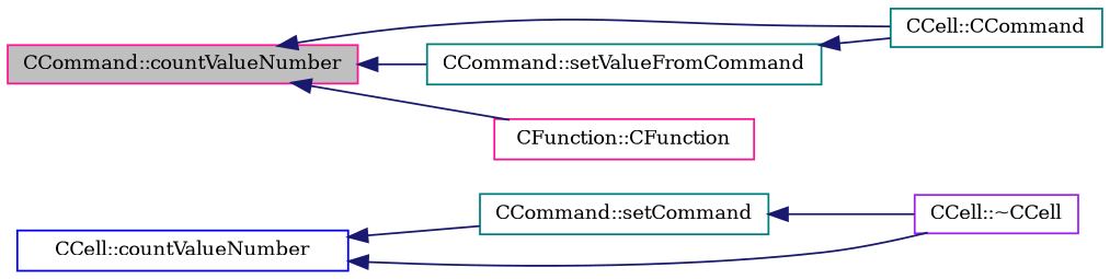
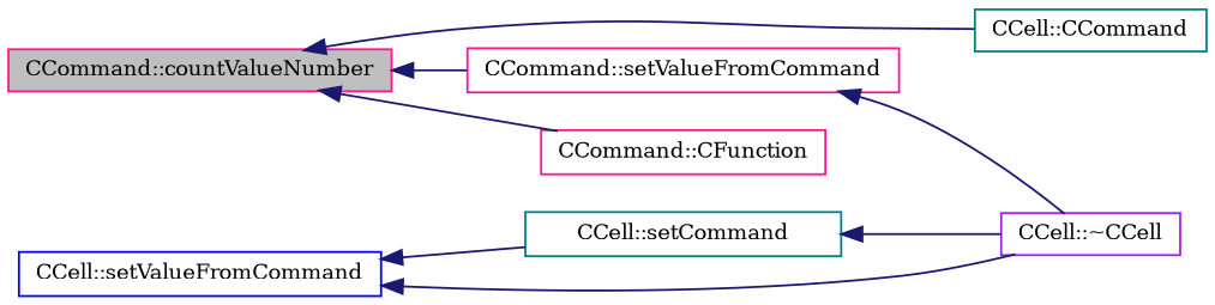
  digraph {
    fontname="DejaVu Serif"
    rankdir=LR
    node [color=deeppink fillcolor=white fontname="DejaVu Serif" fontsize=10 shape=record style=filled]
    edge [color=midnightblue dir=back fontname="DejaVu Serif" fontsize=10 labelfontname=Helvetica labelfontsize=10 style=solid]
    n1 [fillcolor=grey75 fontcolor=black height=0.2 label="CCommand::countValueNumber" width=0.4]
-   n2 [color=teal height=0.2 label="CCommand::setValueFromCommand" width=0.4]
+   n2 [height=0.2 label="CCommand::setValueFromCommand" width=0.4]
    n3 [color=teal height=0.2 label="CCell::CCommand" width=0.4]
-   n4 [height=0.2 label="CFunction::CFunction" width=0.4]
-   n5 [color=blue height=0.2 label="CCell::countValueNumber" width=0.4]
-   n6 [color=teal height=0.2 label="CCommand::setCommand" width=0.4]
+   n4 [height=0.2 label="CCommand::CFunction" width=0.4]
+   n5 [color=blue height=0.2 label="CCell::setValueFromCommand" width=0.4]
+   n6 [color=teal height=0.2 label="CCell::setCommand" width=0.4]
    n7 [color=purple height=0.2 label="CCell::~CCell" width=0.4]
    n1 -> n2
    n1 -> n3
    n1 -> n4
-   n2 -> n3
+   n2 -> n7
    n5 -> n6
    n5 -> n7
    n6 -> n7
  }
